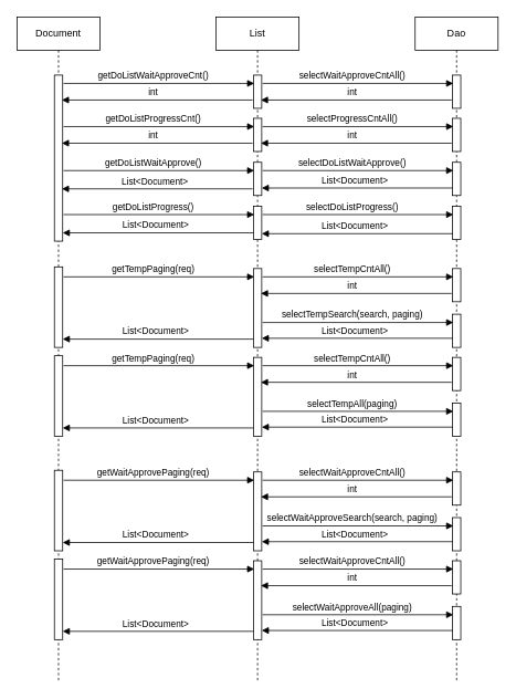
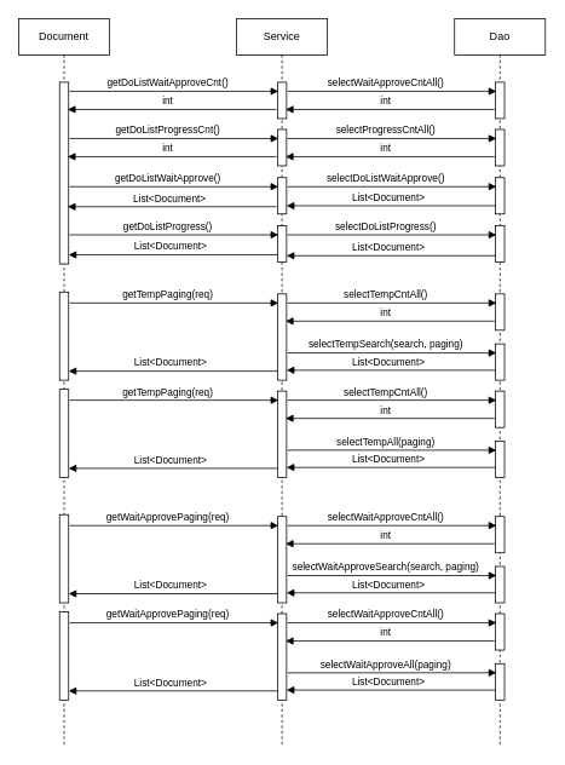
  <mxCell id="0" />
  <mxCell id="1" parent="0" />
  <mxCell id="2" value="Document" style="shape=umlLifeline;perimeter=lifelinePerimeter;whiteSpace=wrap;html=1;container=1;collapsible=0;recursiveResize=0;outlineConnect=0;" parent="1" vertex="1"><mxGeometry x="20" y="20" width="100" height="800" as="geometry" /></mxCell>
  <mxCell id="3" value="" style="html=1;points=[];perimeter=orthogonalPerimeter;" parent="2" vertex="1"><mxGeometry x="45" y="70" width="10" height="200" as="geometry" /></mxCell>
  <mxCell id="4" value="" style="html=1;points=[];perimeter=orthogonalPerimeter;" vertex="1" parent="2"><mxGeometry x="45" y="546" width="10" height="97" as="geometry" /></mxCell>
- <mxCell id="5" value="List" style="shape=umlLifeline;perimeter=lifelinePerimeter;whiteSpace=wrap;html=1;container=1;collapsible=0;recursiveResize=0;outlineConnect=0;" parent="1" vertex="1"><mxGeometry x="260" y="20" width="100" height="800" as="geometry" /></mxCell>
+ <mxCell id="5" value="Service" style="shape=umlLifeline;perimeter=lifelinePerimeter;whiteSpace=wrap;html=1;container=1;collapsible=0;recursiveResize=0;outlineConnect=0;" parent="1" vertex="1"><mxGeometry x="260" y="20" width="100" height="800" as="geometry" /></mxCell>
  <mxCell id="6" value="" style="html=1;points=[];perimeter=orthogonalPerimeter;" vertex="1" parent="5"><mxGeometry x="45" y="70" width="10" height="40" as="geometry" /></mxCell>
  <mxCell id="7" value="Dao" style="shape=umlLifeline;perimeter=lifelinePerimeter;whiteSpace=wrap;html=1;container=1;collapsible=0;recursiveResize=0;outlineConnect=0;" parent="1" vertex="1"><mxGeometry x="500" y="20" width="100" height="800" as="geometry" /></mxCell>
  <mxCell id="8" value="" style="html=1;points=[];perimeter=orthogonalPerimeter;" vertex="1" parent="7"><mxGeometry x="45" y="70" width="10" height="40" as="geometry" /></mxCell>
  <mxCell id="9" value="getDoListWaitApproveCnt()" style="html=1;verticalAlign=bottom;endArrow=block;" parent="1" edge="1"><mxGeometry x="-0.058" width="80" relative="1" as="geometry"><mxPoint x="76" y="100" as="sourcePoint" /><mxPoint x="306" y="100" as="targetPoint" /><mxPoint as="offset" /></mxGeometry></mxCell>
  <mxCell id="10" value="selectWaitApproveCntAll()" style="html=1;verticalAlign=bottom;endArrow=block;" edge="1" parent="1"><mxGeometry x="-0.058" width="80" relative="1" as="geometry"><mxPoint x="316" y="100" as="sourcePoint" /><mxPoint x="546" y="100" as="targetPoint" /><mxPoint as="offset" /></mxGeometry></mxCell>
  <mxCell id="11" value="int" style="html=1;verticalAlign=bottom;endArrow=block;" edge="1" parent="1"><mxGeometry x="0.043" width="80" relative="1" as="geometry"><mxPoint x="544" y="120" as="sourcePoint" /><mxPoint x="314" y="120" as="targetPoint" /><mxPoint as="offset" /></mxGeometry></mxCell>
  <mxCell id="12" value="int" style="html=1;verticalAlign=bottom;endArrow=block;" edge="1" parent="1"><mxGeometry x="0.043" width="80" relative="1" as="geometry"><mxPoint x="304" y="120" as="sourcePoint" /><mxPoint x="74" y="120" as="targetPoint" /><mxPoint as="offset" /></mxGeometry></mxCell>
  <mxCell id="13" value="" style="html=1;points=[];perimeter=orthogonalPerimeter;" vertex="1" parent="1"><mxGeometry x="305" y="142" width="10" height="40" as="geometry" /></mxCell>
  <mxCell id="14" value="" style="html=1;points=[];perimeter=orthogonalPerimeter;" vertex="1" parent="1"><mxGeometry x="545" y="142" width="10" height="40" as="geometry" /></mxCell>
  <mxCell id="15" value="getDoListProgressCnt()" style="html=1;verticalAlign=bottom;endArrow=block;" edge="1" parent="1"><mxGeometry x="-0.058" width="80" relative="1" as="geometry"><mxPoint x="76" y="152" as="sourcePoint" /><mxPoint x="306" y="152" as="targetPoint" /><mxPoint as="offset" /></mxGeometry></mxCell>
  <mxCell id="16" value="selectProgressCntAll()" style="html=1;verticalAlign=bottom;endArrow=block;" edge="1" parent="1"><mxGeometry x="-0.058" width="80" relative="1" as="geometry"><mxPoint x="316" y="152" as="sourcePoint" /><mxPoint x="546" y="152" as="targetPoint" /><mxPoint as="offset" /></mxGeometry></mxCell>
  <mxCell id="17" value="int" style="html=1;verticalAlign=bottom;endArrow=block;" edge="1" parent="1"><mxGeometry x="0.043" width="80" relative="1" as="geometry"><mxPoint x="544" y="172" as="sourcePoint" /><mxPoint x="314" y="172" as="targetPoint" /><mxPoint as="offset" /></mxGeometry></mxCell>
  <mxCell id="18" value="int" style="html=1;verticalAlign=bottom;endArrow=block;" edge="1" parent="1"><mxGeometry x="0.043" width="80" relative="1" as="geometry"><mxPoint x="304" y="172" as="sourcePoint" /><mxPoint x="74" y="172" as="targetPoint" /><mxPoint as="offset" /></mxGeometry></mxCell>
  <mxCell id="19" value="" style="html=1;points=[];perimeter=orthogonalPerimeter;" vertex="1" parent="1"><mxGeometry x="305" y="195" width="10" height="40" as="geometry" /></mxCell>
  <mxCell id="20" value="" style="html=1;points=[];perimeter=orthogonalPerimeter;" vertex="1" parent="1"><mxGeometry x="545" y="195" width="10" height="40" as="geometry" /></mxCell>
  <mxCell id="21" value="getDoListWaitApprove()" style="html=1;verticalAlign=bottom;endArrow=block;" edge="1" parent="1"><mxGeometry x="-0.058" width="80" relative="1" as="geometry"><mxPoint x="76" y="205" as="sourcePoint" /><mxPoint x="306" y="205" as="targetPoint" /><mxPoint as="offset" /></mxGeometry></mxCell>
  <mxCell id="22" value="selectDoListWaitApprove()" style="html=1;verticalAlign=bottom;endArrow=block;" edge="1" parent="1"><mxGeometry x="-0.058" width="80" relative="1" as="geometry"><mxPoint x="316" y="205" as="sourcePoint" /><mxPoint x="546" y="205" as="targetPoint" /><mxPoint as="offset" /></mxGeometry></mxCell>
  <mxCell id="23" value="List&amp;lt;Document&amp;gt;" style="html=1;verticalAlign=bottom;endArrow=block;" edge="1" parent="1"><mxGeometry x="0.026" width="80" relative="1" as="geometry"><mxPoint x="304" y="227" as="sourcePoint" /><mxPoint x="74" y="227" as="targetPoint" /><mxPoint as="offset" /></mxGeometry></mxCell>
  <mxCell id="24" value="" style="html=1;points=[];perimeter=orthogonalPerimeter;" vertex="1" parent="1"><mxGeometry x="305" y="248" width="10" height="40" as="geometry" /></mxCell>
  <mxCell id="25" value="" style="html=1;points=[];perimeter=orthogonalPerimeter;" vertex="1" parent="1"><mxGeometry x="545" y="248" width="10" height="40" as="geometry" /></mxCell>
  <mxCell id="26" value="getDoListProgress()" style="html=1;verticalAlign=bottom;endArrow=block;" edge="1" parent="1"><mxGeometry x="-0.058" width="80" relative="1" as="geometry"><mxPoint x="76" y="258" as="sourcePoint" /><mxPoint x="306" y="258" as="targetPoint" /><mxPoint as="offset" /></mxGeometry></mxCell>
  <mxCell id="27" value="selectDoListProgress()" style="html=1;verticalAlign=bottom;endArrow=block;" edge="1" parent="1"><mxGeometry x="-0.058" width="80" relative="1" as="geometry"><mxPoint x="316" y="258" as="sourcePoint" /><mxPoint x="546" y="258" as="targetPoint" /><mxPoint as="offset" /></mxGeometry></mxCell>
  <mxCell id="28" value="List&amp;lt;Document&amp;gt;" style="html=1;verticalAlign=bottom;endArrow=block;" edge="1" parent="1"><mxGeometry x="0.026" width="80" relative="1" as="geometry"><mxPoint x="545" y="226" as="sourcePoint" /><mxPoint x="315" y="226" as="targetPoint" /><mxPoint as="offset" /></mxGeometry></mxCell>
  <mxCell id="29" value="List&amp;lt;Document&amp;gt;" style="html=1;verticalAlign=bottom;endArrow=block;" edge="1" parent="1"><mxGeometry x="0.026" width="80" relative="1" as="geometry"><mxPoint x="545" y="281" as="sourcePoint" /><mxPoint x="315" y="281" as="targetPoint" /><mxPoint as="offset" /></mxGeometry></mxCell>
  <mxCell id="30" value="List&amp;lt;Document&amp;gt;" style="html=1;verticalAlign=bottom;endArrow=block;" edge="1" parent="1"><mxGeometry x="0.026" width="80" relative="1" as="geometry"><mxPoint x="305" y="280" as="sourcePoint" /><mxPoint x="75" y="280" as="targetPoint" /><mxPoint as="offset" /></mxGeometry></mxCell>
  <mxCell id="31" value="" style="html=1;points=[];perimeter=orthogonalPerimeter;" vertex="1" parent="1"><mxGeometry x="305" y="568" width="10" height="95" as="geometry" /></mxCell>
  <mxCell id="32" value="" style="html=1;points=[];perimeter=orthogonalPerimeter;" vertex="1" parent="1"><mxGeometry x="545" y="568" width="10" height="40" as="geometry" /></mxCell>
  <mxCell id="33" value="getWaitApprovePaging(req)" style="html=1;verticalAlign=bottom;endArrow=block;" edge="1" parent="1"><mxGeometry x="-0.058" width="80" relative="1" as="geometry"><mxPoint x="76" y="578" as="sourcePoint" /><mxPoint x="306" y="578" as="targetPoint" /><mxPoint as="offset" /></mxGeometry></mxCell>
  <mxCell id="34" value="selectWaitApproveCntAll()" style="html=1;verticalAlign=bottom;endArrow=block;" edge="1" parent="1"><mxGeometry x="-0.058" width="80" relative="1" as="geometry"><mxPoint x="316" y="578" as="sourcePoint" /><mxPoint x="546" y="578" as="targetPoint" /><mxPoint as="offset" /></mxGeometry></mxCell>
  <mxCell id="35" value="int" style="html=1;verticalAlign=bottom;endArrow=block;" edge="1" parent="1"><mxGeometry x="0.043" width="80" relative="1" as="geometry"><mxPoint x="544" y="598" as="sourcePoint" /><mxPoint x="314" y="598" as="targetPoint" /><mxPoint as="offset" /></mxGeometry></mxCell>
  <mxCell id="36" value="" style="html=1;points=[];perimeter=orthogonalPerimeter;" vertex="1" parent="1"><mxGeometry x="545" y="623" width="10" height="40" as="geometry" /></mxCell>
  <mxCell id="37" value="selectWaitApproveSearch(search, paging)" style="html=1;verticalAlign=bottom;endArrow=block;" edge="1" parent="1"><mxGeometry x="-0.058" width="80" relative="1" as="geometry"><mxPoint x="316" y="633" as="sourcePoint" /><mxPoint x="546" y="633" as="targetPoint" /><mxPoint as="offset" /></mxGeometry></mxCell>
  <mxCell id="38" value="List&amp;lt;Document&amp;gt;" style="html=1;verticalAlign=bottom;endArrow=block;" edge="1" parent="1"><mxGeometry x="0.026" width="80" relative="1" as="geometry"><mxPoint x="545" y="652" as="sourcePoint" /><mxPoint x="315" y="652" as="targetPoint" /><mxPoint as="offset" /></mxGeometry></mxCell>
  <mxCell id="39" value="List&amp;lt;Document&amp;gt;" style="html=1;verticalAlign=bottom;endArrow=block;" edge="1" parent="1"><mxGeometry x="0.026" width="80" relative="1" as="geometry"><mxPoint x="305" y="653" as="sourcePoint" /><mxPoint x="75" y="653" as="targetPoint" /><mxPoint as="offset" /></mxGeometry></mxCell>
  <mxCell id="40" value="" style="html=1;points=[];perimeter=orthogonalPerimeter;" vertex="1" parent="1"><mxGeometry x="65" y="673" width="10" height="97" as="geometry" /></mxCell>
  <mxCell id="41" value="" style="html=1;points=[];perimeter=orthogonalPerimeter;" vertex="1" parent="1"><mxGeometry x="305" y="675" width="10" height="95" as="geometry" /></mxCell>
  <mxCell id="42" value="" style="html=1;points=[];perimeter=orthogonalPerimeter;" vertex="1" parent="1"><mxGeometry x="545" y="675" width="10" height="40" as="geometry" /></mxCell>
  <mxCell id="43" value="getWaitApprovePaging(req)" style="html=1;verticalAlign=bottom;endArrow=block;" edge="1" parent="1"><mxGeometry x="-0.058" width="80" relative="1" as="geometry"><mxPoint x="76" y="685" as="sourcePoint" /><mxPoint x="306" y="685" as="targetPoint" /><mxPoint as="offset" /></mxGeometry></mxCell>
  <mxCell id="44" value="selectWaitApproveCntAll()" style="html=1;verticalAlign=bottom;endArrow=block;" edge="1" parent="1"><mxGeometry x="-0.058" width="80" relative="1" as="geometry"><mxPoint x="316" y="685" as="sourcePoint" /><mxPoint x="546" y="685" as="targetPoint" /><mxPoint as="offset" /></mxGeometry></mxCell>
  <mxCell id="45" value="int" style="html=1;verticalAlign=bottom;endArrow=block;" edge="1" parent="1"><mxGeometry x="0.043" width="80" relative="1" as="geometry"><mxPoint x="544" y="705" as="sourcePoint" /><mxPoint x="314" y="705" as="targetPoint" /><mxPoint as="offset" /></mxGeometry></mxCell>
  <mxCell id="46" value="" style="html=1;points=[];perimeter=orthogonalPerimeter;" vertex="1" parent="1"><mxGeometry x="545" y="730" width="10" height="40" as="geometry" /></mxCell>
  <mxCell id="47" value="selectWaitApproveAll(paging)" style="html=1;verticalAlign=bottom;endArrow=block;" edge="1" parent="1"><mxGeometry x="-0.058" width="80" relative="1" as="geometry"><mxPoint x="316" y="740" as="sourcePoint" /><mxPoint x="546" y="740" as="targetPoint" /><mxPoint as="offset" /></mxGeometry></mxCell>
  <mxCell id="48" value="List&amp;lt;Document&amp;gt;" style="html=1;verticalAlign=bottom;endArrow=block;" edge="1" parent="1"><mxGeometry x="0.026" width="80" relative="1" as="geometry"><mxPoint x="545" y="759" as="sourcePoint" /><mxPoint x="315" y="759" as="targetPoint" /><mxPoint as="offset" /></mxGeometry></mxCell>
  <mxCell id="49" value="List&amp;lt;Document&amp;gt;" style="html=1;verticalAlign=bottom;endArrow=block;" edge="1" parent="1"><mxGeometry x="0.026" width="80" relative="1" as="geometry"><mxPoint x="305" y="760" as="sourcePoint" /><mxPoint x="75" y="760" as="targetPoint" /><mxPoint as="offset" /></mxGeometry></mxCell>
  <mxCell id="50" value="" style="html=1;points=[];perimeter=orthogonalPerimeter;" vertex="1" parent="1"><mxGeometry x="65" y="321" width="10" height="97" as="geometry" /></mxCell>
  <mxCell id="51" value="" style="html=1;points=[];perimeter=orthogonalPerimeter;" vertex="1" parent="1"><mxGeometry x="305" y="323" width="10" height="95" as="geometry" /></mxCell>
  <mxCell id="52" value="" style="html=1;points=[];perimeter=orthogonalPerimeter;" vertex="1" parent="1"><mxGeometry x="545" y="323" width="10" height="40" as="geometry" /></mxCell>
  <mxCell id="53" value="getTempPaging(req)" style="html=1;verticalAlign=bottom;endArrow=block;" edge="1" parent="1"><mxGeometry x="-0.058" width="80" relative="1" as="geometry"><mxPoint x="76" y="333" as="sourcePoint" /><mxPoint x="306" y="333" as="targetPoint" /><mxPoint as="offset" /></mxGeometry></mxCell>
  <mxCell id="54" value="selectTempCntAll()" style="html=1;verticalAlign=bottom;endArrow=block;" edge="1" parent="1"><mxGeometry x="-0.058" width="80" relative="1" as="geometry"><mxPoint x="316" y="333" as="sourcePoint" /><mxPoint x="546" y="333" as="targetPoint" /><mxPoint as="offset" /></mxGeometry></mxCell>
  <mxCell id="55" value="int" style="html=1;verticalAlign=bottom;endArrow=block;" edge="1" parent="1"><mxGeometry x="0.043" width="80" relative="1" as="geometry"><mxPoint x="544" y="353" as="sourcePoint" /><mxPoint x="314" y="353" as="targetPoint" /><mxPoint as="offset" /></mxGeometry></mxCell>
  <mxCell id="56" value="" style="html=1;points=[];perimeter=orthogonalPerimeter;" vertex="1" parent="1"><mxGeometry x="545" y="378" width="10" height="40" as="geometry" /></mxCell>
  <mxCell id="57" value="selectTempSearch(search, paging)" style="html=1;verticalAlign=bottom;endArrow=block;" edge="1" parent="1"><mxGeometry x="-0.058" width="80" relative="1" as="geometry"><mxPoint x="316" y="388" as="sourcePoint" /><mxPoint x="546" y="388" as="targetPoint" /><mxPoint as="offset" /></mxGeometry></mxCell>
  <mxCell id="58" value="List&amp;lt;Document&amp;gt;" style="html=1;verticalAlign=bottom;endArrow=block;" edge="1" parent="1"><mxGeometry x="0.026" width="80" relative="1" as="geometry"><mxPoint x="545" y="407" as="sourcePoint" /><mxPoint x="315" y="407" as="targetPoint" /><mxPoint as="offset" /></mxGeometry></mxCell>
  <mxCell id="59" value="List&amp;lt;Document&amp;gt;" style="html=1;verticalAlign=bottom;endArrow=block;" edge="1" parent="1"><mxGeometry x="0.026" width="80" relative="1" as="geometry"><mxPoint x="305" y="408" as="sourcePoint" /><mxPoint x="75" y="408" as="targetPoint" /><mxPoint as="offset" /></mxGeometry></mxCell>
  <mxCell id="60" value="" style="html=1;points=[];perimeter=orthogonalPerimeter;" vertex="1" parent="1"><mxGeometry x="65" y="428" width="10" height="97" as="geometry" /></mxCell>
  <mxCell id="61" value="" style="html=1;points=[];perimeter=orthogonalPerimeter;" vertex="1" parent="1"><mxGeometry x="305" y="430" width="10" height="95" as="geometry" /></mxCell>
  <mxCell id="62" value="" style="html=1;points=[];perimeter=orthogonalPerimeter;" vertex="1" parent="1"><mxGeometry x="545" y="430" width="10" height="40" as="geometry" /></mxCell>
  <mxCell id="63" value="getTempPaging(req)" style="html=1;verticalAlign=bottom;endArrow=block;" edge="1" parent="1"><mxGeometry x="-0.058" width="80" relative="1" as="geometry"><mxPoint x="76" y="440" as="sourcePoint" /><mxPoint x="306" y="440" as="targetPoint" /><mxPoint as="offset" /></mxGeometry></mxCell>
  <mxCell id="64" value="selectTempCntAll()" style="html=1;verticalAlign=bottom;endArrow=block;" edge="1" parent="1"><mxGeometry x="-0.058" width="80" relative="1" as="geometry"><mxPoint x="316" y="440" as="sourcePoint" /><mxPoint x="546" y="440" as="targetPoint" /><mxPoint as="offset" /></mxGeometry></mxCell>
  <mxCell id="65" value="int" style="html=1;verticalAlign=bottom;endArrow=block;" edge="1" parent="1"><mxGeometry x="0.043" width="80" relative="1" as="geometry"><mxPoint x="544" y="460" as="sourcePoint" /><mxPoint x="314" y="460" as="targetPoint" /><mxPoint as="offset" /></mxGeometry></mxCell>
  <mxCell id="66" value="" style="html=1;points=[];perimeter=orthogonalPerimeter;" vertex="1" parent="1"><mxGeometry x="545" y="485" width="10" height="40" as="geometry" /></mxCell>
  <mxCell id="67" value="selectTempAll(paging)" style="html=1;verticalAlign=bottom;endArrow=block;" edge="1" parent="1"><mxGeometry x="-0.058" width="80" relative="1" as="geometry"><mxPoint x="316" y="495" as="sourcePoint" /><mxPoint x="546" y="495" as="targetPoint" /><mxPoint as="offset" /></mxGeometry></mxCell>
  <mxCell id="68" value="List&amp;lt;Document&amp;gt;" style="html=1;verticalAlign=bottom;endArrow=block;" edge="1" parent="1"><mxGeometry x="0.026" width="80" relative="1" as="geometry"><mxPoint x="545" y="514" as="sourcePoint" /><mxPoint x="315" y="514" as="targetPoint" /><mxPoint as="offset" /></mxGeometry></mxCell>
  <mxCell id="69" value="List&amp;lt;Document&amp;gt;" style="html=1;verticalAlign=bottom;endArrow=block;" edge="1" parent="1"><mxGeometry x="0.026" width="80" relative="1" as="geometry"><mxPoint x="305" y="515" as="sourcePoint" /><mxPoint x="75" y="515" as="targetPoint" /><mxPoint as="offset" /></mxGeometry></mxCell>
